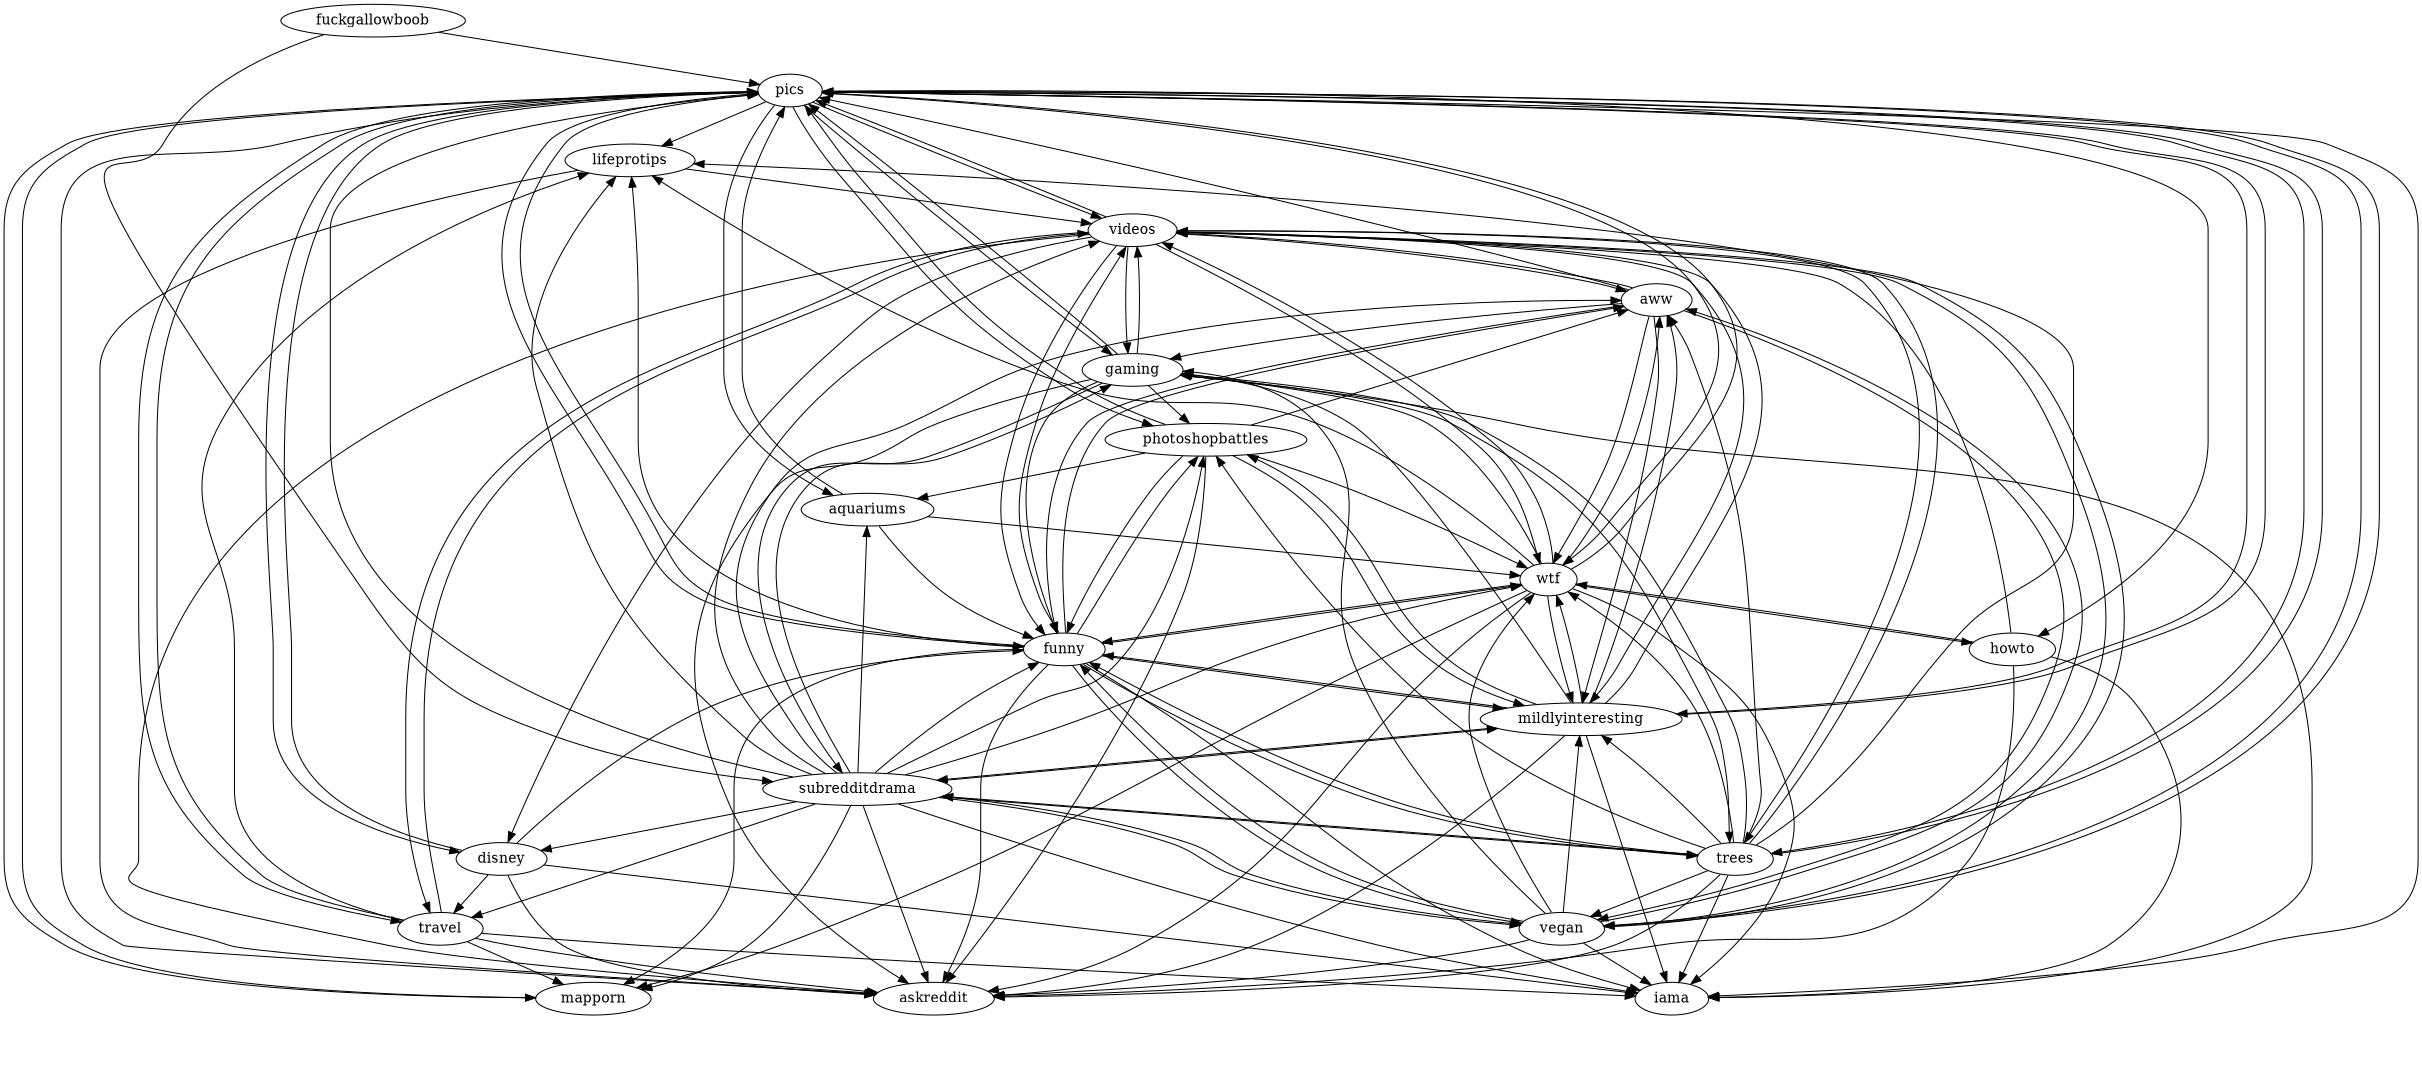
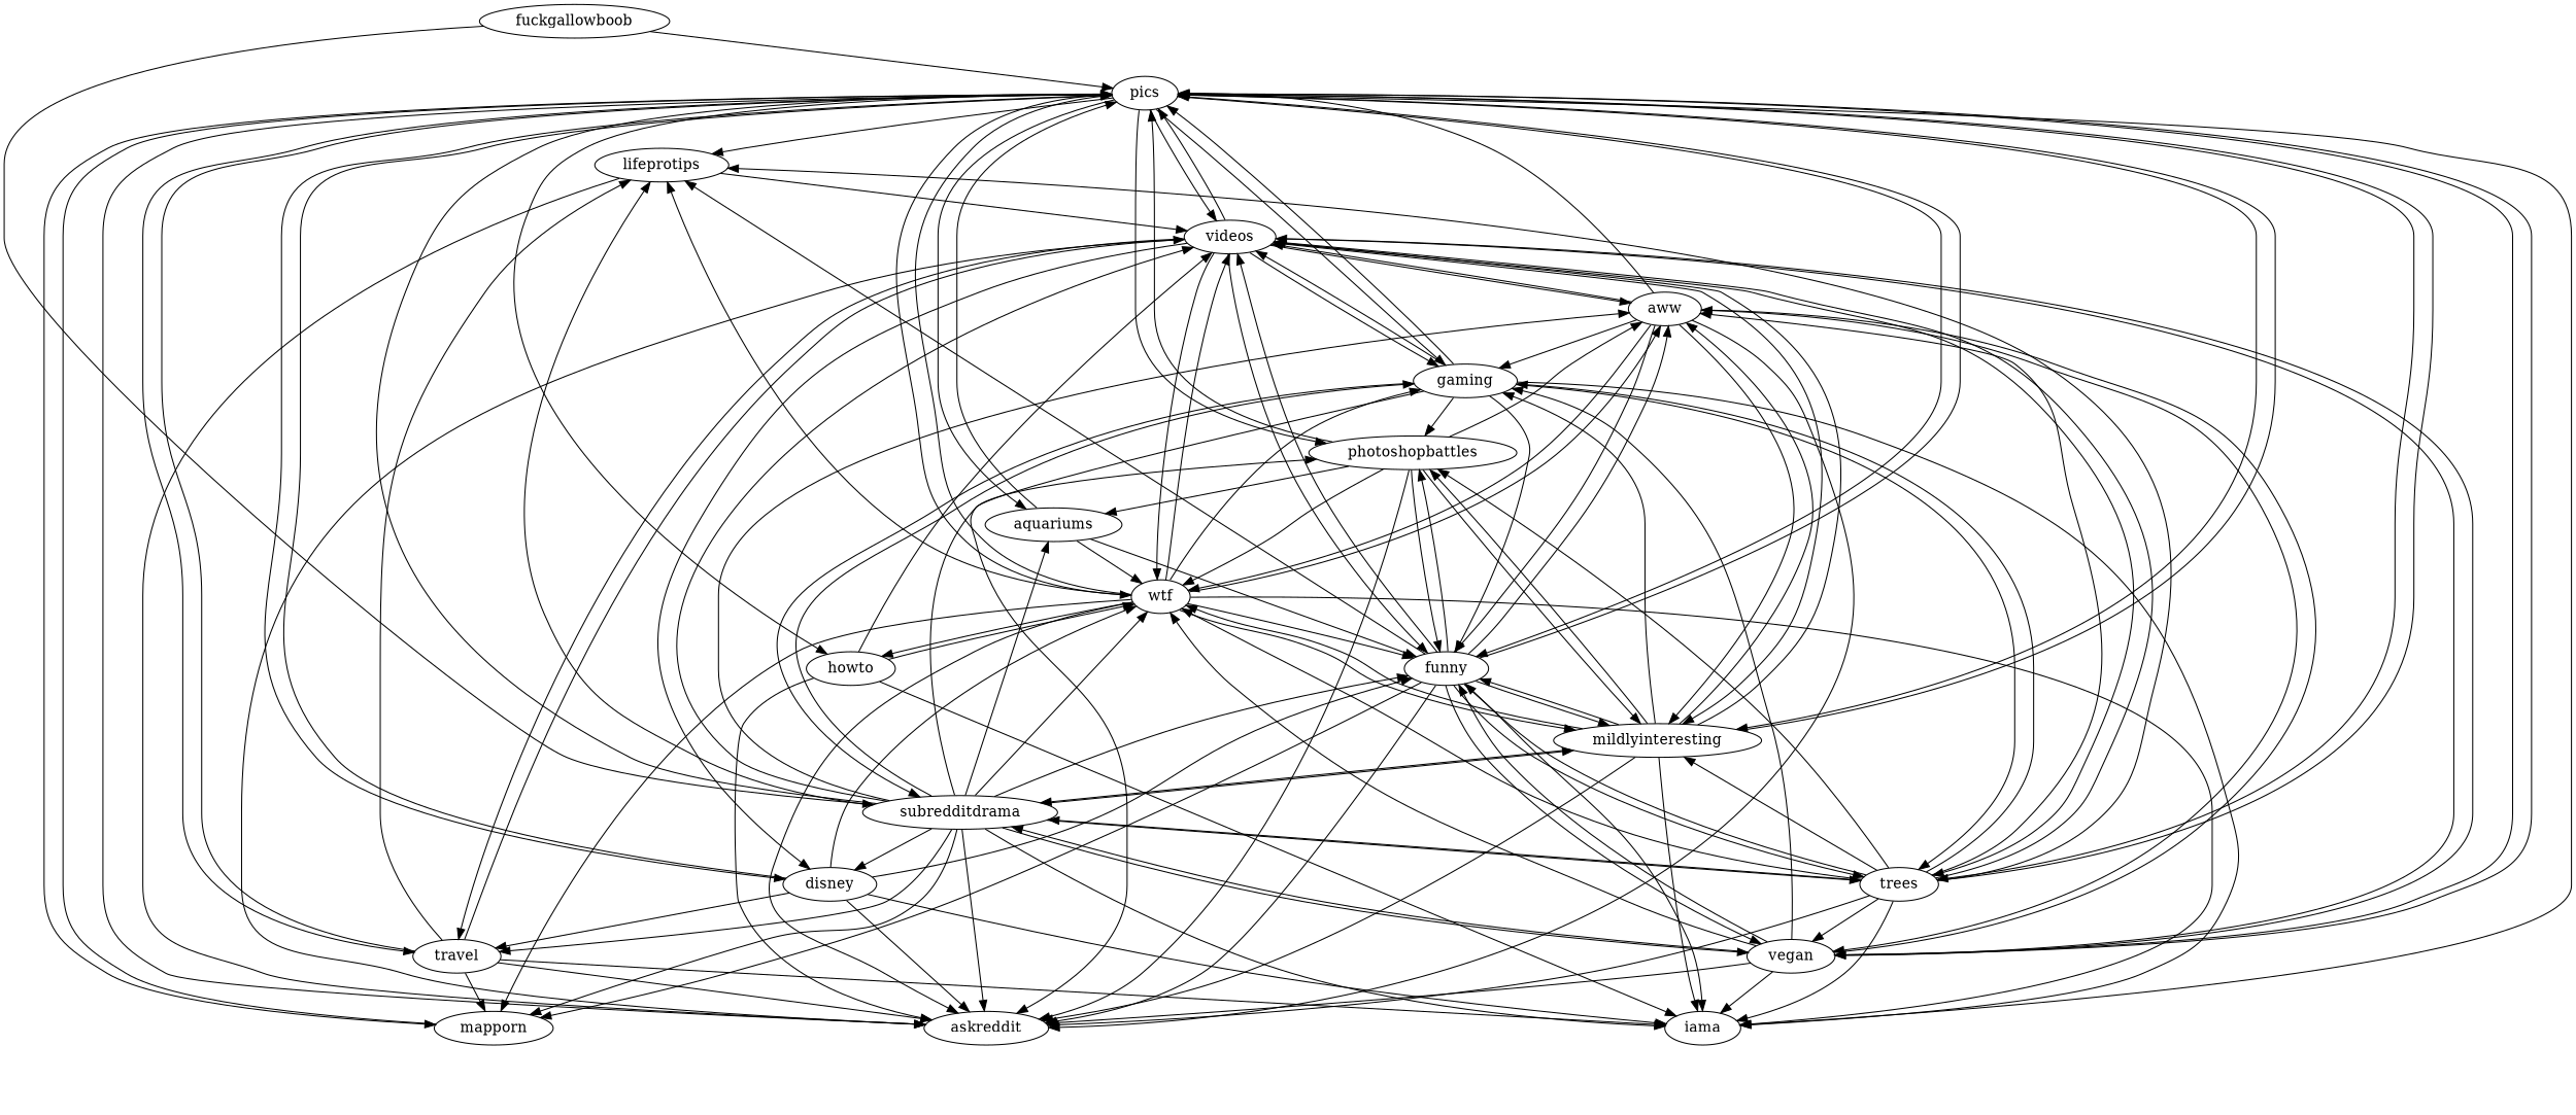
  digraph {
    fontsize=24
    label="\n \n"
    splines=true
    node [shape=ellipse]
    n1 [height=0.3 label=fuckgallowboob width=0.3]
    n2 [height=0.3 label=pics width=0.3]
    n3 [height=0.3 label=subredditdrama width=0.3]
    n4 [height=0.3 label=lifeprotips width=0.3]
    n5 [height=0.3 label=funny width=0.3]
    n6 [height=0.3 label=askreddit width=0.3]
    n7 [height=0.3 label=trees width=0.3]
    n8 [height=0.3 label=vegan width=0.3]
    n9 [height=0.3 label=disney width=0.3]
    n10 [height=0.3 label=iama width=0.3]
    n11 [height=0.3 label=videos width=0.3]
    n12 [height=0.3 label=wtf width=0.3]
    n13 [height=0.3 label=photoshopbattles width=0.3]
    n14 [height=0.3 label=mildlyinteresting width=0.3]
    n15 [height=0.3 label=mapporn width=0.3]
    n16 [height=0.3 label=travel width=0.3]
    n17 [height=0.3 label=aquariums width=0.3]
    n18 [height=0.3 label=gaming width=0.3]
    n19 [height=0.3 label=howto width=0.3]
    n20 [height=0.3 label=aww width=0.3]
    n1 -> n2
    n1 -> n3
    n2 -> n4
    n2 -> n5
    n2 -> n6
    n2 -> n7
    n2 -> n8
    n2 -> n9
    n2 -> n10
    n2 -> n11
    n2 -> n12
    n2 -> n13
    n2 -> n14
    n2 -> n15
    n2 -> n16
    n2 -> n17
    n2 -> n18
    n2 -> n19
    n3 -> n2
    n3 -> n4
    n3 -> n5
    n3 -> n6
    n3 -> n7
    n3 -> n8
    n3 -> n9
    n3 -> n10
    n3 -> n11
    n3 -> n12
    n3 -> n13
    n3 -> n14
    n3 -> n15
    n3 -> n16
    n3 -> n17
    n3 -> n18
    n3 -> n20
    n4 -> n6
    n4 -> n11
    n5 -> n2
    n5 -> n4
    n5 -> n6
    n5 -> n7
    n5 -> n8
    n5 -> n10
    n5 -> n11
-   n5 -> n12
+   n9 -> n12
    n5 -> n13
    n5 -> n14
    n5 -> n15
    n5 -> n20
    n7 -> n2
    n7 -> n3
    n7 -> n4
    n7 -> n5
    n7 -> n6
    n7 -> n8
    n7 -> n10
    n7 -> n11
    n7 -> n12
    n7 -> n13
    n7 -> n14
    n7 -> n18
    n7 -> n20
    n8 -> n2
    n8 -> n3
    n8 -> n5
    n8 -> n6
    n8 -> n10
    n8 -> n11
    n8 -> n12
-   n8 -> n14
    n8 -> n18
    n8 -> n20
    n9 -> n2
    n9 -> n5
    n9 -> n6
    n9 -> n10
    n9 -> n16
    n11 -> n2
    n11 -> n5
    n11 -> n6
    n11 -> n7
    n11 -> n8
    n11 -> n9
    n11 -> n12
    n11 -> n14
    n11 -> n16
    n11 -> n18
    n11 -> n20
    n12 -> n2
    n12 -> n4
    n12 -> n5
    n12 -> n6
    n12 -> n10
    n12 -> n11
    n12 -> n14
    n12 -> n15
    n12 -> n18
    n12 -> n19
    n12 -> n20
    n13 -> n2
    n13 -> n5
    n13 -> n6
    n13 -> n12
    n13 -> n14
    n13 -> n17
    n13 -> n20
    n14 -> n2
    n14 -> n3
    n14 -> n5
    n14 -> n6
    n14 -> n10
    n14 -> n11
    n14 -> n12
    n14 -> n13
    n14 -> n18
    n14 -> n20
    n15 -> n2
    n16 -> n2
    n16 -> n4
    n16 -> n6
    n16 -> n10
    n16 -> n11
    n16 -> n15
    n17 -> n2
    n17 -> n5
    n17 -> n12
    n18 -> n2
    n18 -> n3
    n18 -> n5
    n18 -> n6
    n18 -> n7
    n18 -> n10
    n18 -> n11
    n18 -> n13
    n19 -> n6
    n19 -> n10
    n19 -> n11
    n19 -> n12
    n20 -> n2
    n20 -> n5
+   n20 -> n6
    n20 -> n8
    n20 -> n11
    n20 -> n12
    n20 -> n14
    n20 -> n18
  }
